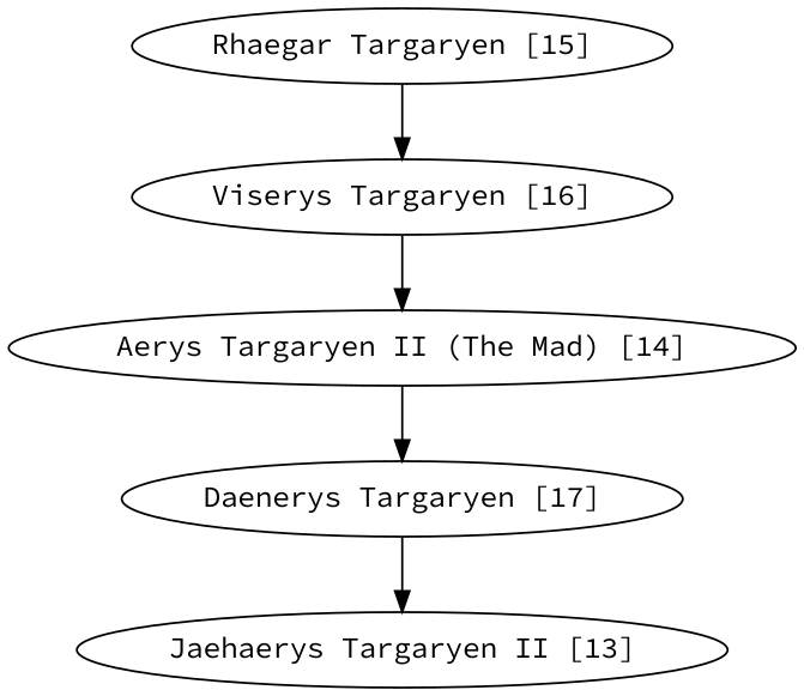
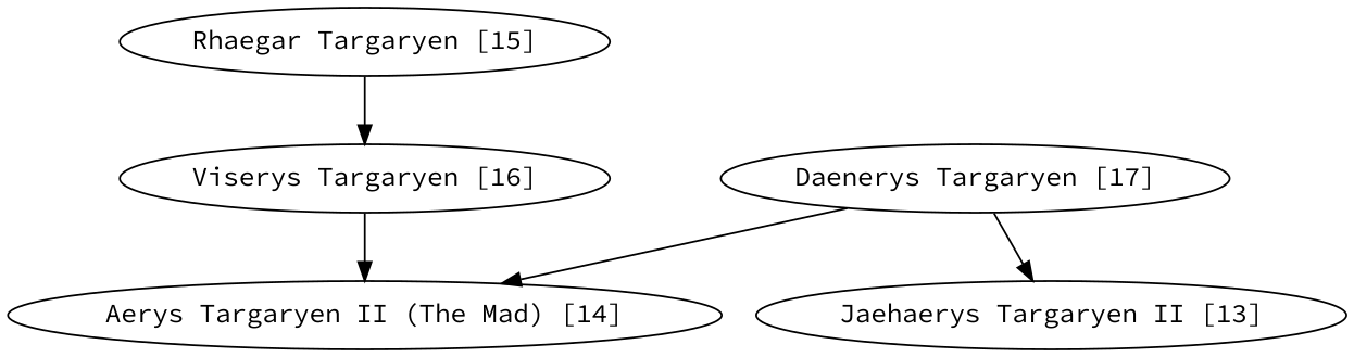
  digraph {
    fontname="Source Code Pro"
    node [fontname="Source Code Pro"]
    edge [fontname="Source Code Pro"]
    "Rhaegar Targaryen [15]"
    "Viserys Targaryen [16]"
    "Aerys Targaryen II (The Mad) [14]"
    "Daenerys Targaryen [17]"
    "Jaehaerys Targaryen II [13]"
    "Rhaegar Targaryen [15]" -> "Viserys Targaryen [16]"
    "Viserys Targaryen [16]" -> "Aerys Targaryen II (The Mad) [14]"
-   "Aerys Targaryen II (The Mad) [14]" -> "Daenerys Targaryen [17]"
+   "Daenerys Targaryen [17]" -> "Aerys Targaryen II (The Mad) [14]"
    "Daenerys Targaryen [17]" -> "Jaehaerys Targaryen II [13]"
  }
